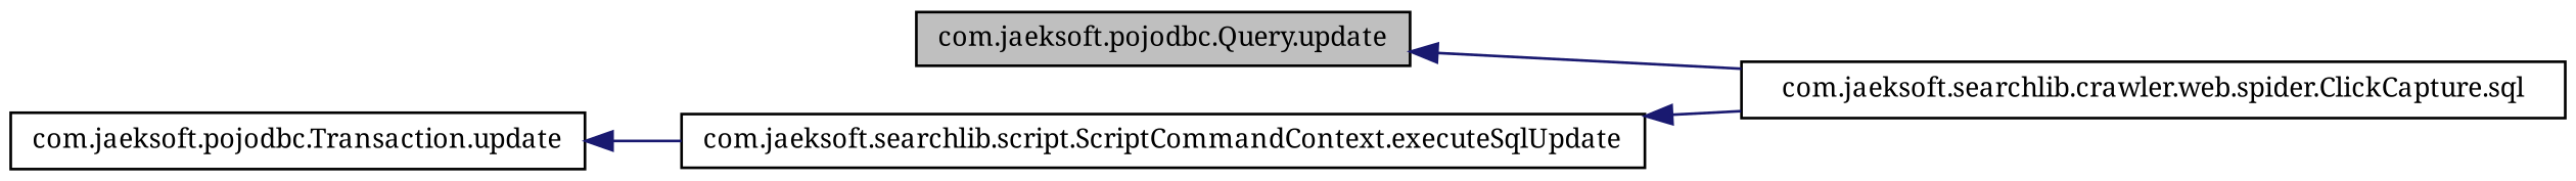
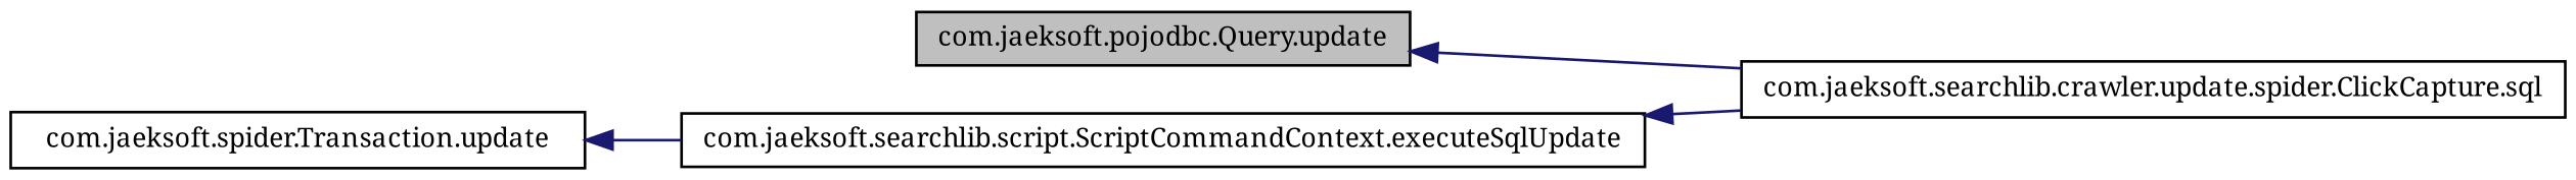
  digraph {
    fontname="Noto Serif"
    rankdir=LR
    node [color=black fillcolor=white fontname="Noto Serif" fontsize=10 shape=record style=filled]
    edge [color=midnightblue dir=back fontname="Noto Serif" fontsize=10 labelfontname=Helvetica labelfontsize=10 style=solid]
    n1 [fillcolor=grey75 fontcolor=black height=0.2 label="com.jaeksoft.pojodbc.Query.update" width=0.4]
-   n2 [height=0.2 label="com.jaeksoft.searchlib.crawler.web.spider.ClickCapture.sql" width=0.4]
-   n3 [height=0.2 label="com.jaeksoft.pojodbc.Transaction.update" width=0.4]
+   n2 [height=0.2 label="com.jaeksoft.searchlib.crawler.update.spider.ClickCapture.sql" width=0.4]
+   n3 [height=0.2 label="com.jaeksoft.spider.Transaction.update" width=0.4]
    n4 [height=0.2 label="com.jaeksoft.searchlib.script.ScriptCommandContext.executeSqlUpdate" width=0.4]
    n1 -> n2
    n3 -> n4
    n4 -> n2
  }
